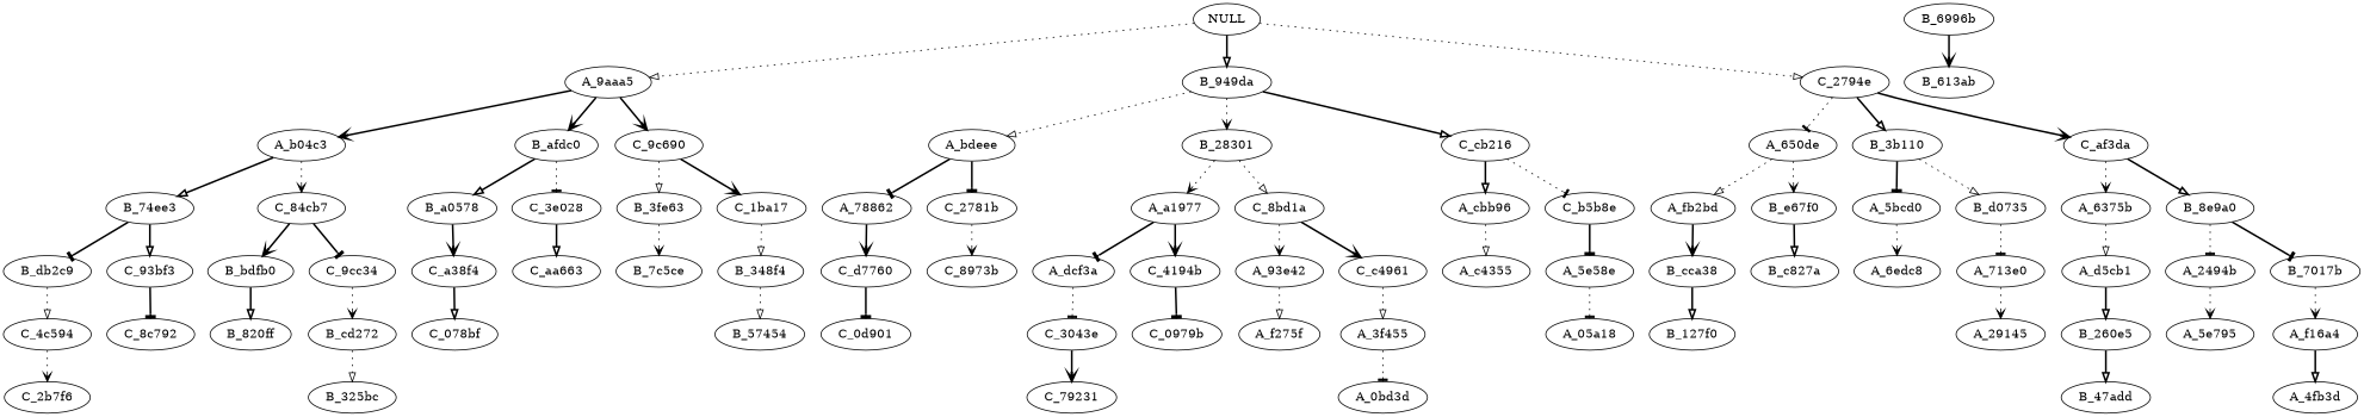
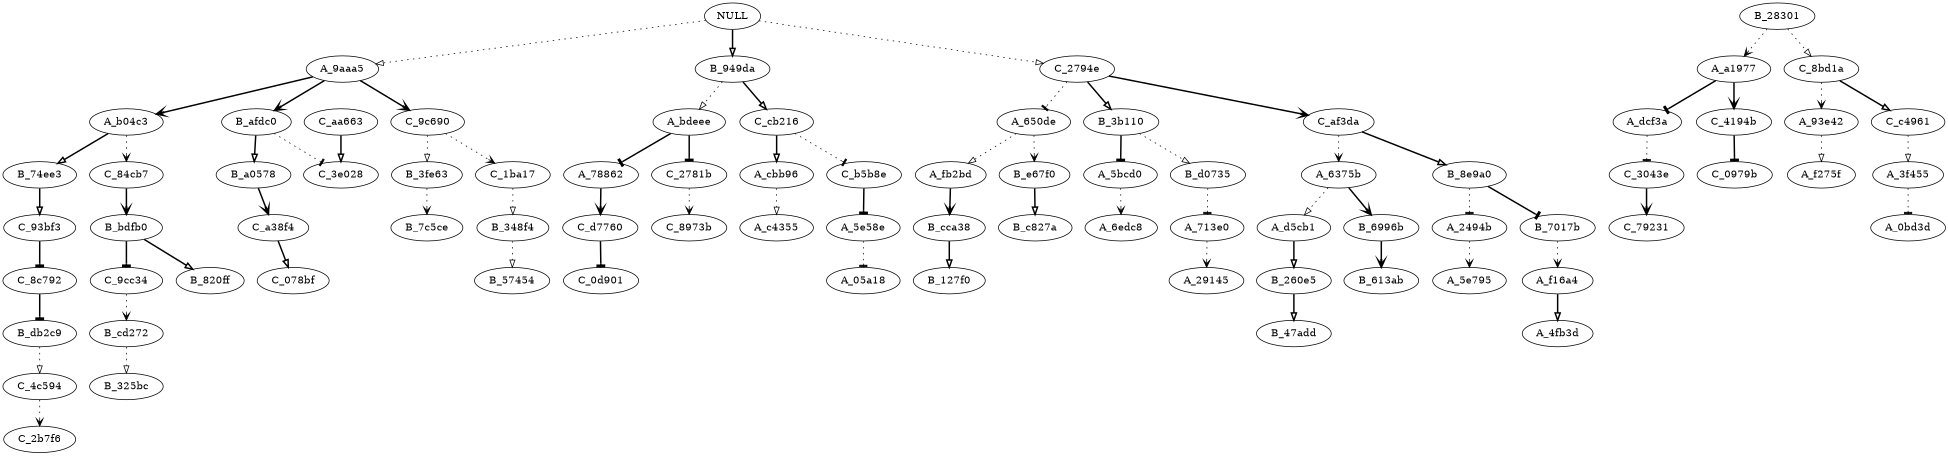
  digraph {
    edge [arrowhead=onormal style=bold]
    NULL
    A_9aaa5
    B_949da
    C_2794e
    A_b04c3
    B_afdc0
    C_9c690
    A_bdeee
    B_28301
    C_cb216
    A_650de
    B_3b110
    C_af3da
    B_74ee3
    C_84cb7
    B_a0578
    C_3e028
    n18 [label=B_3fe63]
    C_1ba17
    B_db2c9
    C_93bf3
    B_bdfb0
    C_9cc34
    C_4c594
    C_8c792
    C_2b7f6
    B_820ff
    B_cd272
    B_325bc
    C_a38f4
    C_aa663
    C_078bf
    B_7c5ce
    B_348f4
    B_57454
    A_78862
    C_2781b
    A_a1977
    C_8bd1a
    A_cbb96
    C_b5b8e
    C_d7760
    C_8973b
    C_0d901
    A_dcf3a
    C_4194b
    A_93e42
    C_c4961
    C_3043e
    C_0979b
    C_79231
    A_f275f
    A_3f455
    A_0bd3d
    A_c4355
    A_5e58e
    A_05a18
    A_fb2bd
    B_e67f0
    A_5bcd0
    B_d0735
    A_6375b
    B_8e9a0
    B_cca38
    B_c827a
    B_127f0
    A_6edc8
    A_713e0
    A_29145
    A_d5cb1
    B_6996b
    A_2494b
    B_7017b
    B_260e5
    B_613ab
    B_47add
    A_5e795
    A_f16a4
    A_4fb3d
    NULL -> A_9aaa5 [style=dotted]
    NULL -> B_949da
    NULL -> C_2794e [style=dotted]
    A_9aaa5 -> A_b04c3 [arrowhead=vee]
    A_9aaa5 -> B_afdc0 [arrowhead=vee]
    A_9aaa5 -> C_9c690 [arrowhead=vee]
    B_949da -> A_bdeee [style=dotted]
-   B_949da -> B_28301 [arrowhead=vee style=dotted]
    B_949da -> C_cb216
    C_2794e -> A_650de [arrowhead=tee style=dotted]
    C_2794e -> B_3b110
    C_2794e -> C_af3da [arrowhead=vee]
    A_b04c3 -> B_74ee3
    A_b04c3 -> C_84cb7 [arrowhead=vee style=dotted]
    B_afdc0 -> B_a0578
    B_afdc0 -> C_3e028 [arrowhead=tee style=dotted]
    C_9c690 -> n18 [style=dotted]
-   C_9c690 -> C_1ba17 [arrowhead=vee]
+   C_9c690 -> C_1ba17 [arrowhead=vee style=dotted]
    A_bdeee -> A_78862 [arrowhead=tee]
    A_bdeee -> C_2781b [arrowhead=tee]
    B_28301 -> A_a1977 [arrowhead=vee style=dotted]
    B_28301 -> C_8bd1a [style=dotted]
    C_cb216 -> A_cbb96
    C_cb216 -> C_b5b8e [arrowhead=tee style=dotted]
    A_650de -> A_fb2bd [style=dotted]
    A_650de -> B_e67f0 [arrowhead=vee style=dotted]
    B_3b110 -> A_5bcd0 [arrowhead=tee]
    B_3b110 -> B_d0735 [style=dotted]
    C_af3da -> A_6375b [arrowhead=vee style=dotted]
    C_af3da -> B_8e9a0
-   B_74ee3 -> B_db2c9 [arrowhead=tee]
+   C_8c792 -> B_db2c9 [arrowhead=tee]
    B_74ee3 -> C_93bf3
    C_84cb7 -> B_bdfb0 [arrowhead=vee]
-   C_84cb7 -> C_9cc34 [arrowhead=tee]
+   B_bdfb0 -> C_9cc34 [arrowhead=tee]
    B_a0578 -> C_a38f4 [arrowhead=vee]
-   C_3e028 -> C_aa663
+   C_aa663 -> C_3e028
    n18 -> B_7c5ce [arrowhead=vee style=dotted]
    C_1ba17 -> B_348f4 [style=dotted]
    B_db2c9 -> C_4c594 [style=dotted]
    C_93bf3 -> C_8c792 [arrowhead=tee]
    B_bdfb0 -> B_820ff
    C_9cc34 -> B_cd272 [arrowhead=vee style=dotted]
    C_4c594 -> C_2b7f6 [arrowhead=vee style=dotted]
    B_cd272 -> B_325bc [style=dotted]
    C_a38f4 -> C_078bf
    B_348f4 -> B_57454 [style=dotted]
    A_78862 -> C_d7760 [arrowhead=vee]
    C_2781b -> C_8973b [arrowhead=vee style=dotted]
    A_a1977 -> A_dcf3a [arrowhead=tee]
    A_a1977 -> C_4194b [arrowhead=vee]
    C_8bd1a -> A_93e42 [arrowhead=vee style=dotted]
-   C_8bd1a -> C_c4961 [arrowhead=vee]
+   C_8bd1a -> C_c4961
    A_cbb96 -> A_c4355 [style=dotted]
    C_b5b8e -> A_5e58e [arrowhead=tee]
    C_d7760 -> C_0d901 [arrowhead=tee]
    A_dcf3a -> C_3043e [arrowhead=tee style=dotted]
    C_4194b -> C_0979b [arrowhead=tee]
    A_93e42 -> A_f275f [style=dotted]
    C_c4961 -> A_3f455 [style=dotted]
    C_3043e -> C_79231 [arrowhead=vee]
    A_3f455 -> A_0bd3d [arrowhead=tee style=dotted]
    A_5e58e -> A_05a18 [arrowhead=tee style=dotted]
    A_fb2bd -> B_cca38 [arrowhead=vee]
    B_e67f0 -> B_c827a
    A_5bcd0 -> A_6edc8 [arrowhead=vee style=dotted]
    B_d0735 -> A_713e0 [arrowhead=tee style=dotted]
    A_6375b -> A_d5cb1 [style=dotted]
+   A_6375b -> B_6996b [arrowhead=vee]
    B_8e9a0 -> A_2494b [arrowhead=tee style=dotted]
    B_8e9a0 -> B_7017b [arrowhead=tee]
    B_cca38 -> B_127f0
    A_713e0 -> A_29145 [arrowhead=vee style=dotted]
    A_d5cb1 -> B_260e5
    B_6996b -> B_613ab [arrowhead=vee]
    A_2494b -> A_5e795 [arrowhead=vee style=dotted]
    B_7017b -> A_f16a4 [arrowhead=vee style=dotted]
    B_260e5 -> B_47add
    A_f16a4 -> A_4fb3d
  }
